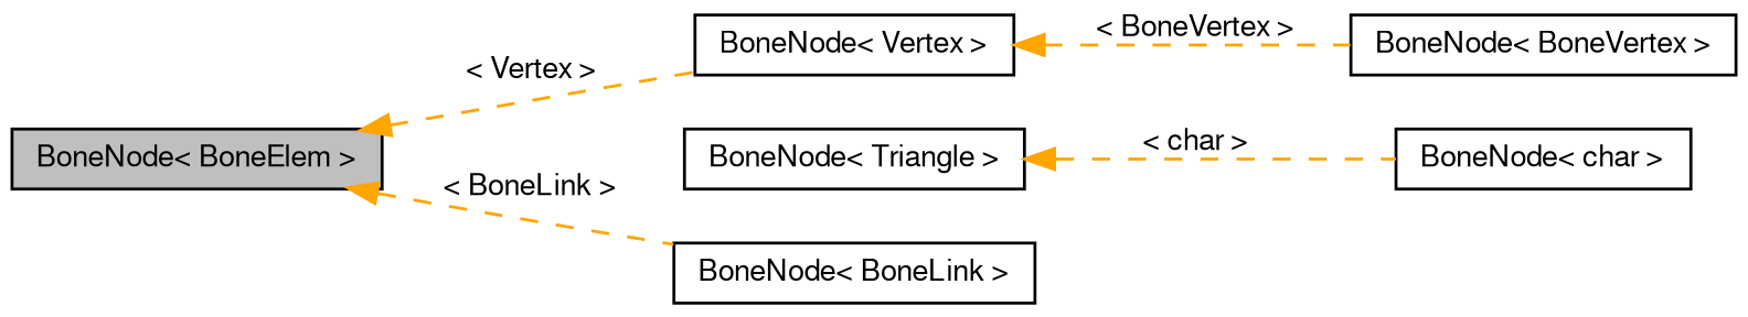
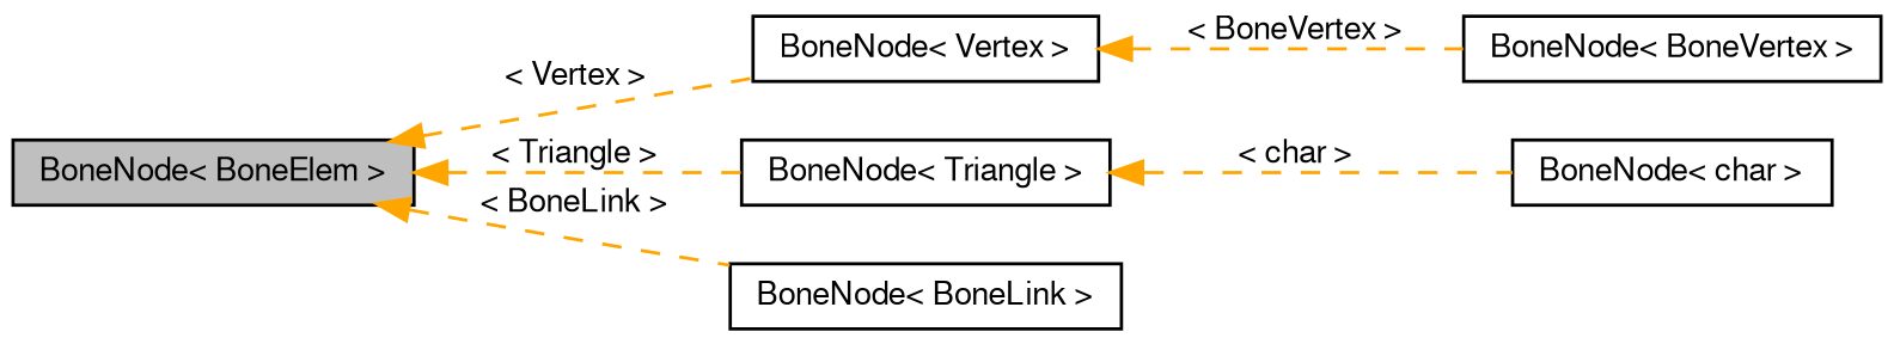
  digraph {
    rankdir=LR
    node [color=black fontname=FreeSans fontsize=10 shape=record]
    edge [color=orange dir=back fontname=FreeSans fontsize=10 labelfontname=FreeSans labelfontsize=10 style=dashed]
    n1 [fillcolor=grey75 fontcolor=black height=0.2 label="BoneNode\< BoneElem \>" style=filled width=0.4]
    n2 [height=0.2 label="BoneNode\< Vertex \>" width=0.4]
    n3 [height=0.2 label="BoneNode\< Triangle \>" width=0.4]
    n4 [height=0.2 label="BoneNode\< BoneLink \>" width=0.4]
    n5 [height=0.2 label="BoneNode\< BoneVertex \>" width=0.4]
    n6 [height=0.2 label="BoneNode\< char \>" width=0.4]
    n1 -> n2 [label=" \< Vertex \>"]
+   n1 -> n3 [label=" \< Triangle \>"]
    n1 -> n4 [label=" \< BoneLink \>"]
    n2 -> n5 [label=" \< BoneVertex \>"]
    n3 -> n6 [label=" \< char \>"]
  }
